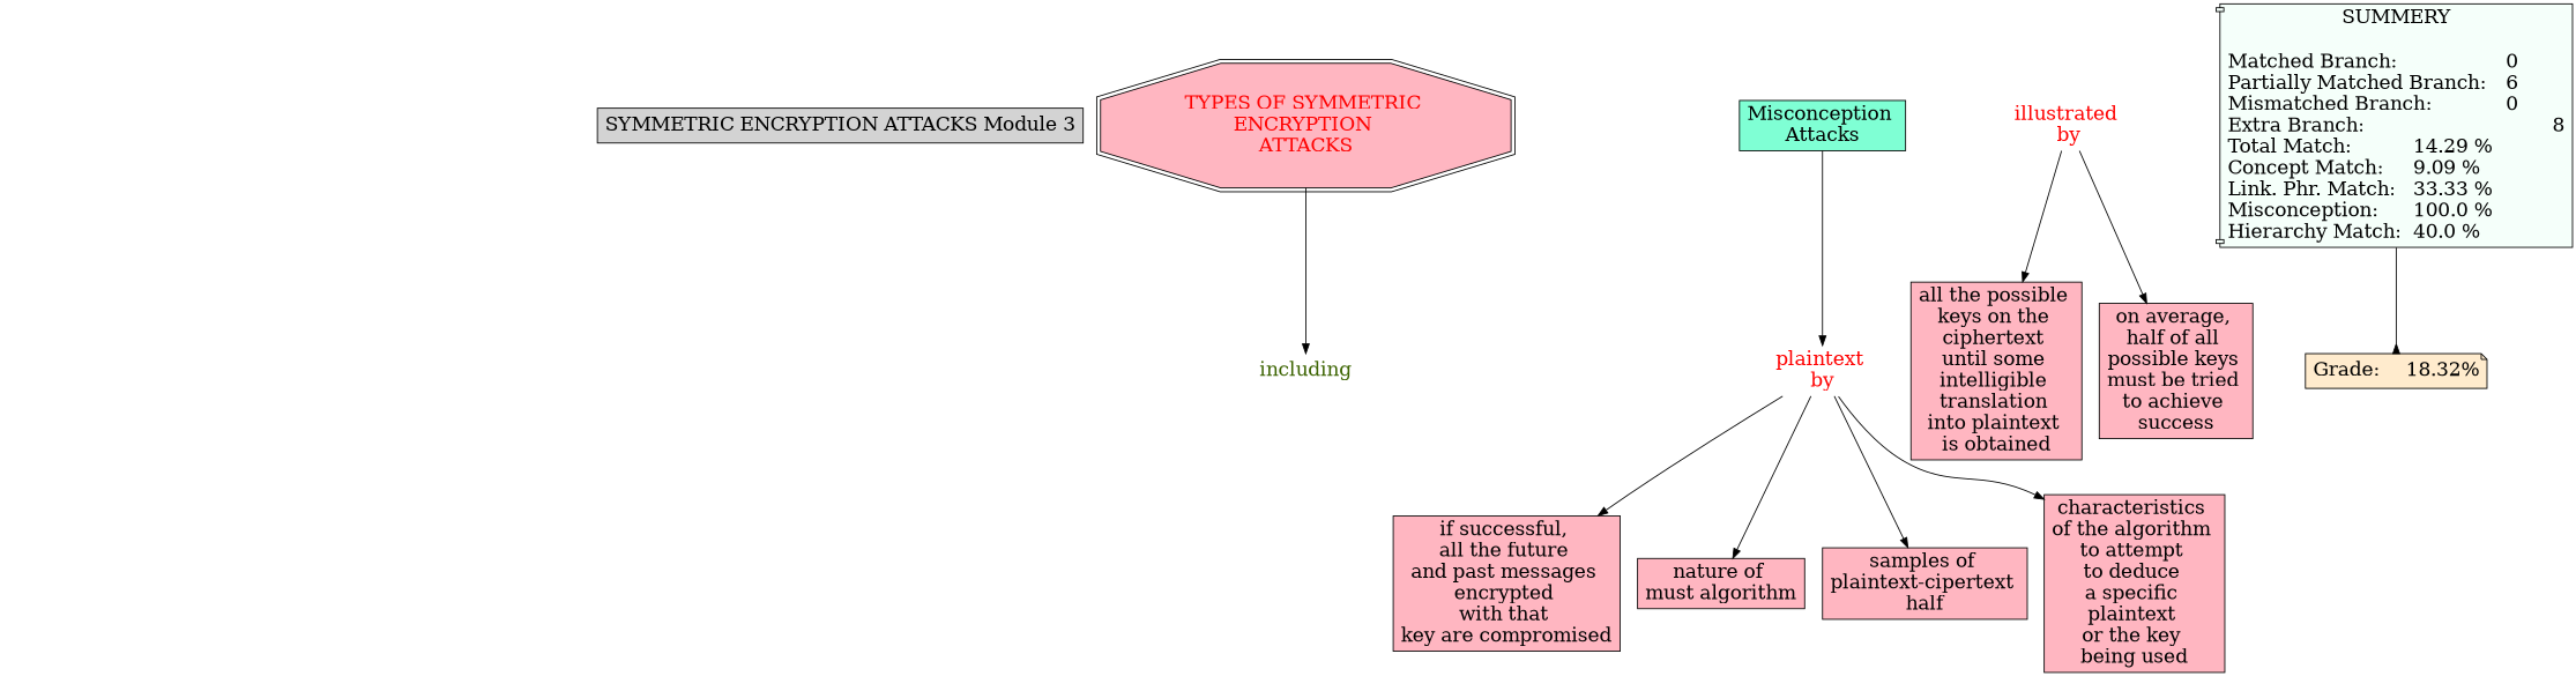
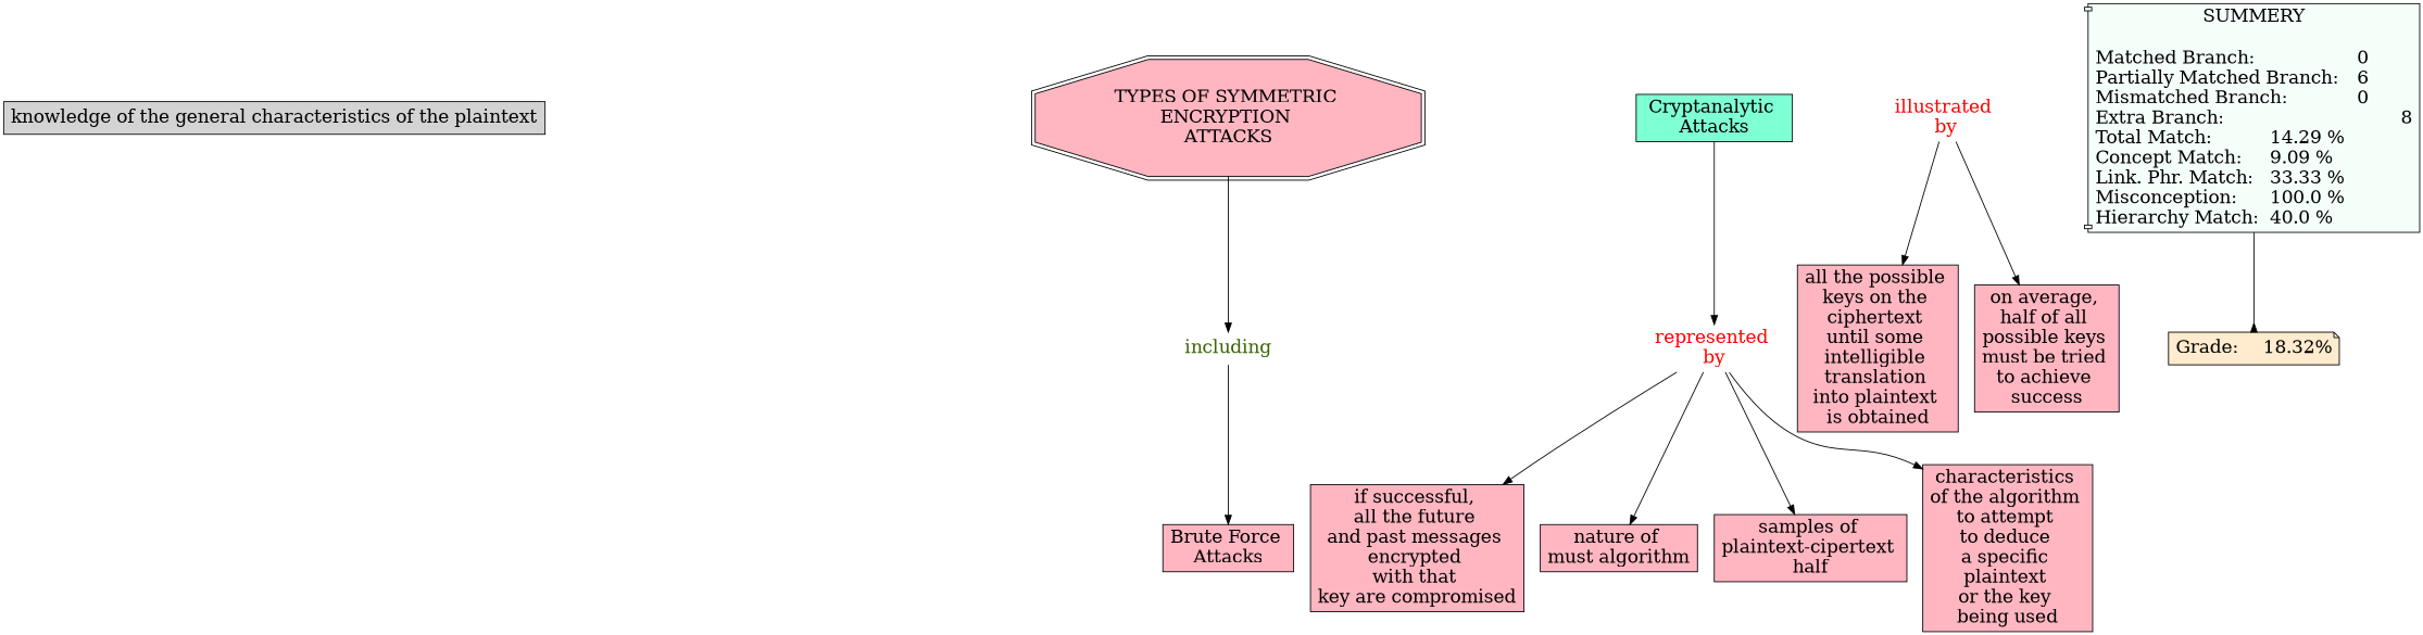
  digraph {
    node [Gsplines=true fontsize=20 shape=rect style=filled fillcolor="#FFB6C1"]
    edge [constraint=true]
-   n2 [label="SYMMETRIC ENCRYPTION ATTACKS Module 3" fillcolor=""]
+   n1 [label="knowledge of the general characteristics of the plaintext" fillcolor=""]
    n3 [fontcolor="#3B6300" label=including shape=none style="" fillcolor=""]
-   n5 [fillcolor=aquamarine label="Misconception \nAttacks"]
-   n6 [fontcolor=red label="plaintext \nby" shape=none style="" fillcolor=""]
+   n4 [label="Brute Force \nAttacks"]
+   n5 [fillcolor=aquamarine label="Cryptanalytic \nAttacks"]
+   n6 [fontcolor=red label="represented \nby" shape=none style="" fillcolor=""]
    n7 [label="if successful, \nall the future \nand past messages \nencrypted \nwith that \nkey are compromised\n"]
    n8 [label="nature of \nmust algorithm\n"]
    n9 [label="samples of \nplaintext-cipertext \nhalf"]
    n10 [label="characteristics \nof the algorithm \nto attempt \nto deduce \na specific \nplaintext \nor the key \nbeing used\n"]
    n11 [fontcolor=red label="illustrated \nby" shape=none style="" fillcolor=""]
    n12 [label="all the possible \nkeys on the \nciphertext \nuntil some \nintelligible \ntranslation \ninto plaintext \nis obtained\n"]
    n13 [label="on average, \nhalf of all \npossible keys \nmust be tried \nto achieve \nsuccess"]
-   n14 [label="TYPES OF SYMMETRIC \nENCRYPTION \nATTACKS" shape=doubleoctagon fontcolor=red]
+   n14 [label="TYPES OF SYMMETRIC \nENCRYPTION \nATTACKS" shape=doubleoctagon]
    n15 [fillcolor="#F5FFFA" label="SUMMERY\n\nMatched Branch:			0\lPartially Matched Branch:	6\lMismatched Branch:		0\lExtra Branch:				8\lTotal Match:		14.29 %\lConcept Match:	9.09 %\lLink. Phr. Match:	33.33 %\lMisconception:	100.0 %\lHierarchy Match:	40.0 %\l" shape=component]
    n16 [fillcolor="#FFEBCD" label="Grade:	18.32%" shape=note]
+   n3 -> n4
    n5 -> n6
    n6 -> n7
    n6 -> n8
    n6 -> n9
    n6 -> n10
    n11 -> n12
    n11 -> n13
    n14 -> n3
    n15 -> n16 [arrowhead=inv color=black]
  }
